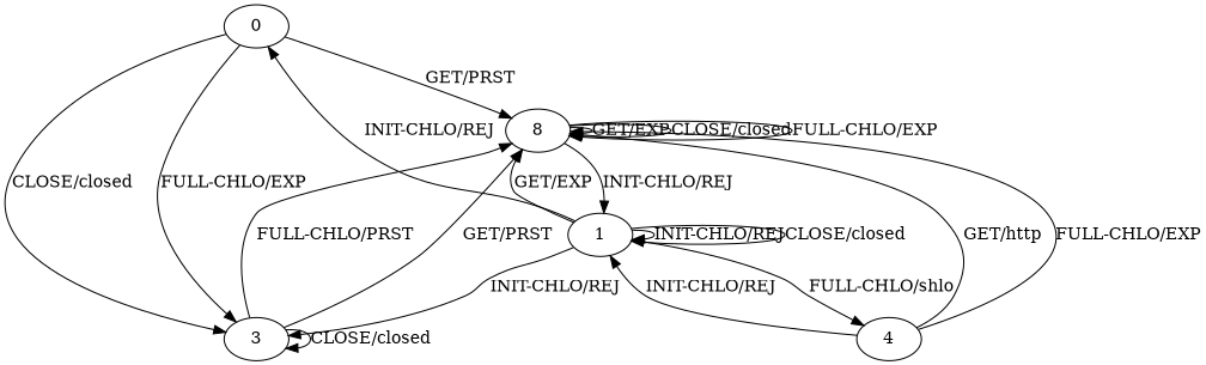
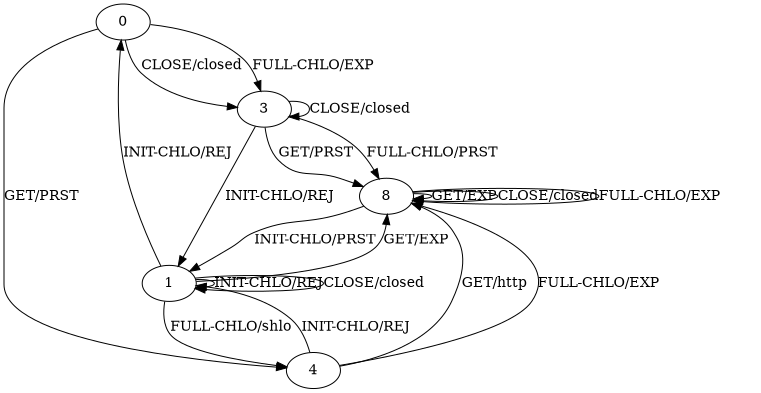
  digraph {
    n1 [label=0]
    n2 [label=8]
    n3 [label=3]
    n4 [label=1]
    n5 [label=4]
-   n1 -> n2 [label="GET/PRST"]
+   n1 -> n5 [label="GET/PRST"]
    n1 -> n3 [label="CLOSE/closed"]
    n1 -> n3 [label="FULL-CHLO/EXP"]
    n2 -> n2 [label="GET/EXP"]
    n2 -> n2 [label="CLOSE/closed"]
    n2 -> n2 [label="FULL-CHLO/EXP"]
-   n2 -> n4 [label="INIT-CHLO/REJ"]
+   n2 -> n4 [label="INIT-CHLO/PRST"]
    n3 -> n2 [label="GET/PRST"]
    n3 -> n2 [label="FULL-CHLO/PRST"]
    n3 -> n3 [label="CLOSE/closed"]
-   n4 -> n3 [label="INIT-CHLO/REJ"]
+   n3 -> n4 [label="INIT-CHLO/REJ"]
    n4 -> n1 [label="INIT-CHLO/REJ"]
    n4 -> n2 [label="GET/EXP"]
    n4 -> n4 [label="INIT-CHLO/REJ"]
    n4 -> n4 [label="CLOSE/closed"]
    n4 -> n5 [label="FULL-CHLO/shlo"]
    n5 -> n2 [label="GET/http"]
    n5 -> n2 [label="FULL-CHLO/EXP"]
    n5 -> n4 [label="INIT-CHLO/REJ"]
  }
